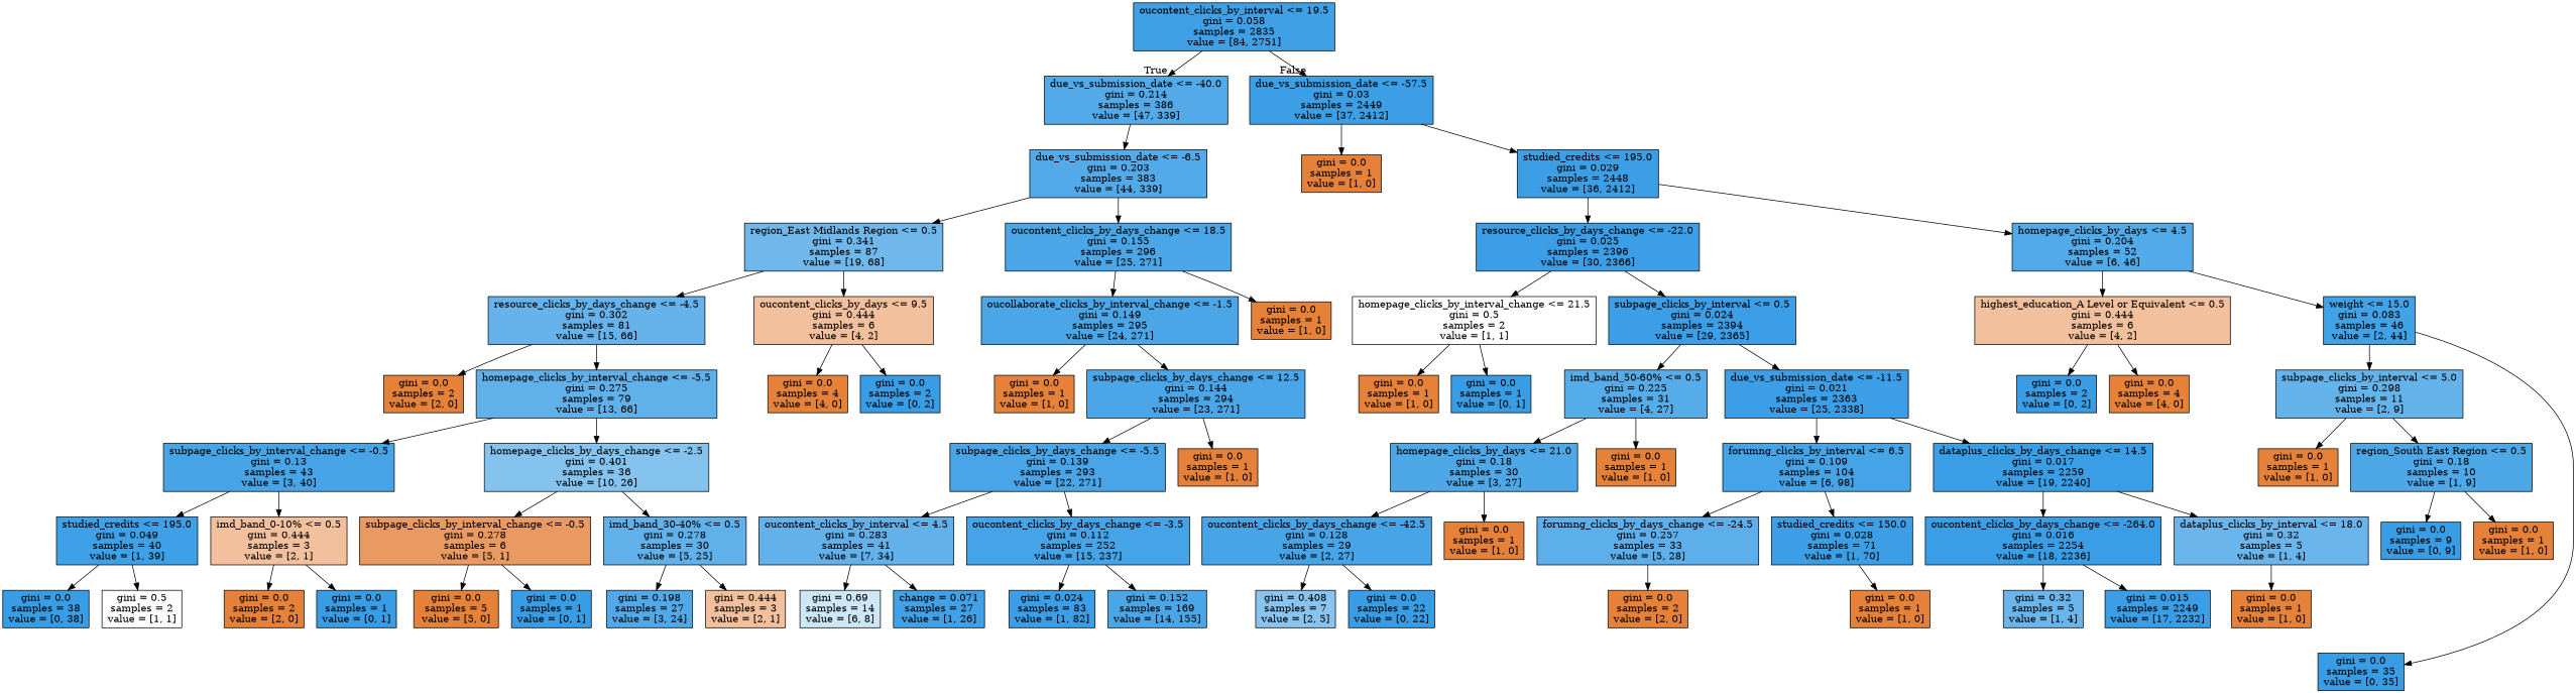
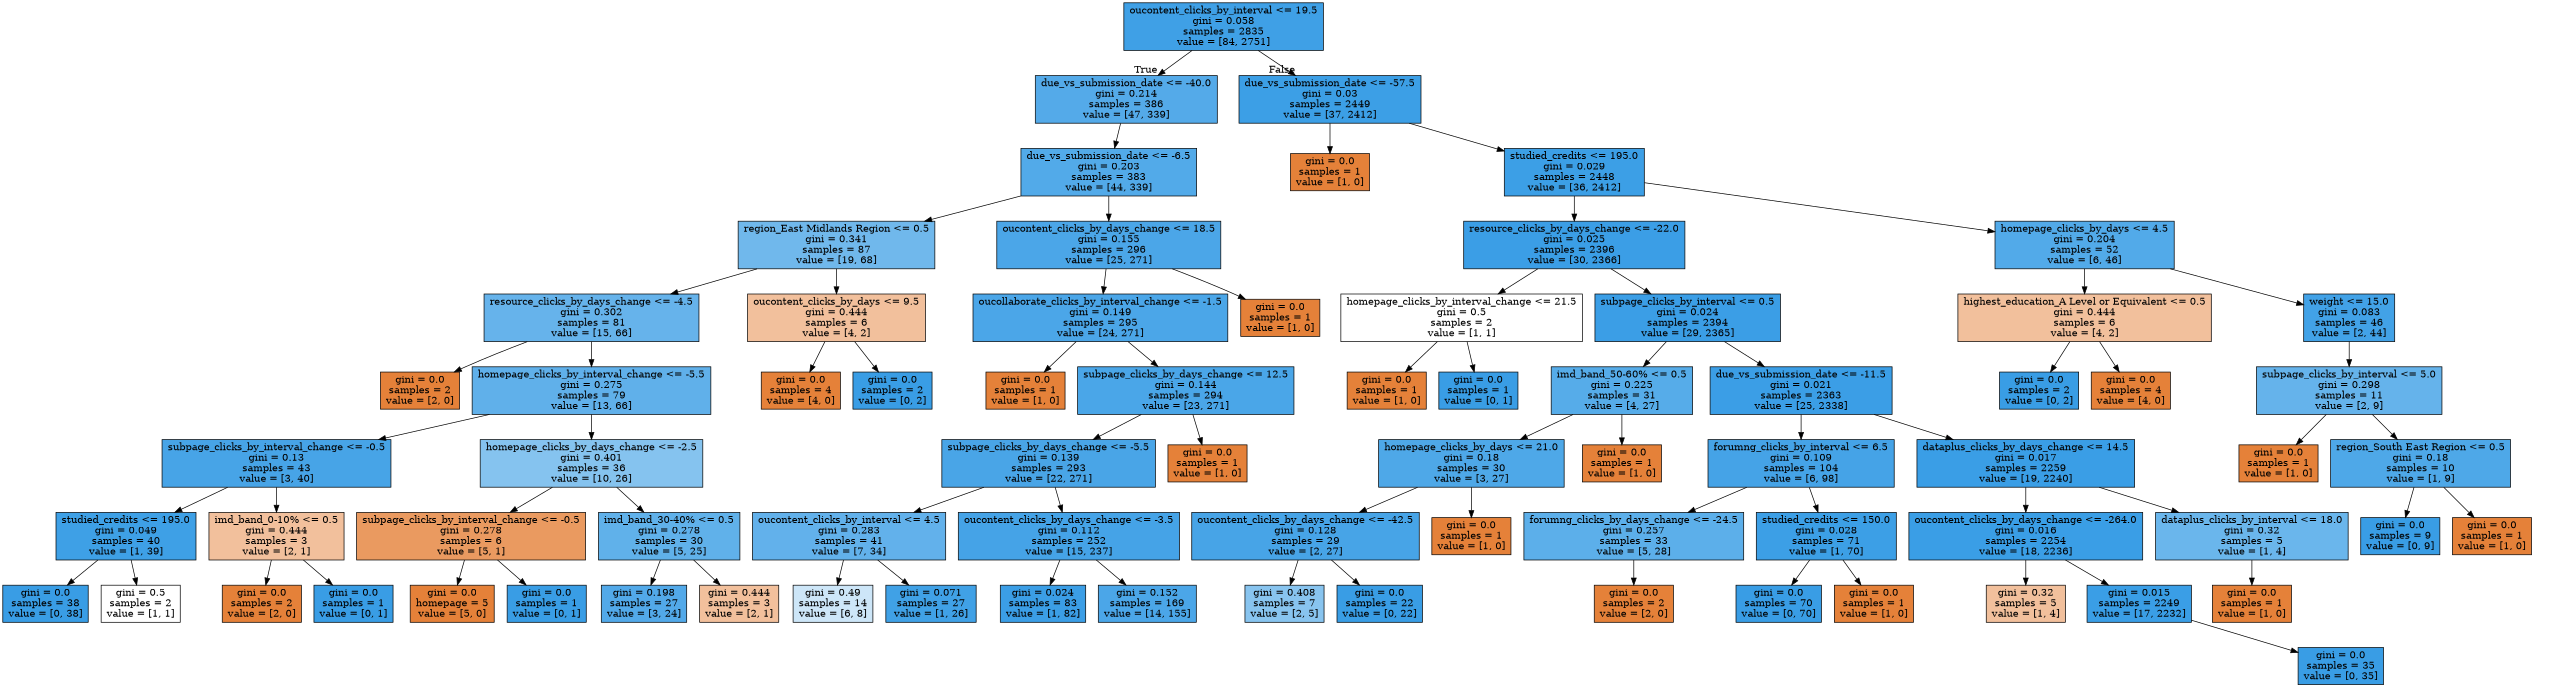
  digraph {
    node [color=black fillcolor="#e58139ff" shape=box style=filled]
    n1 [fillcolor="#399de5f7" label="oucontent_clicks_by_interval <= 19.5\ngini = 0.058\nsamples = 2835\nvalue = [84, 2751]"]
    n2 [fillcolor="#399de5dc" label="due_vs_submission_date <= -40.0\ngini = 0.214\nsamples = 386\nvalue = [47, 339]"]
    n3 [fillcolor="#399de5fb" label="due_vs_submission_date <= -57.5\ngini = 0.03\nsamples = 2449\nvalue = [37, 2412]"]
    n4 [fillcolor="#399de5de" label="due_vs_submission_date <= -6.5\ngini = 0.203\nsamples = 383\nvalue = [44, 339]"]
    n5 [label="gini = 0.0\nsamples = 1\nvalue = [1, 0]"]
    n6 [fillcolor="#399de5fb" label="studied_credits <= 195.0\ngini = 0.029\nsamples = 2448\nvalue = [36, 2412]"]
    n7 [fillcolor="#399de5b8" label="region_East Midlands Region <= 0.5\ngini = 0.341\nsamples = 87\nvalue = [19, 68]"]
    n8 [fillcolor="#399de5e7" label="oucontent_clicks_by_days_change <= 18.5\ngini = 0.155\nsamples = 296\nvalue = [25, 271]"]
    n9 [fillcolor="#399de5c5" label="resource_clicks_by_days_change <= -4.5\ngini = 0.302\nsamples = 81\nvalue = [15, 66]"]
    n10 [fillcolor="#e581397f" label="oucontent_clicks_by_days <= 9.5\ngini = 0.444\nsamples = 6\nvalue = [4, 2]"]
    n11 [fillcolor="#399de5e8" label="oucollaborate_clicks_by_interval_change <= -1.5\ngini = 0.149\nsamples = 295\nvalue = [24, 271]"]
    n12 [label="gini = 0.0\nsamples = 1\nvalue = [1, 0]"]
    n13 [label="gini = 0.0\nsamples = 2\nvalue = [2, 0]"]
    n14 [fillcolor="#399de5cd" label="homepage_clicks_by_interval_change <= -5.5\ngini = 0.275\nsamples = 79\nvalue = [13, 66]"]
    n15 [label="gini = 0.0\nsamples = 4\nvalue = [4, 0]"]
    n16 [fillcolor="#399de5ff" label="gini = 0.0\nsamples = 2\nvalue = [0, 2]"]
    n17 [fillcolor="#399de5ec" label="subpage_clicks_by_interval_change <= -0.5\ngini = 0.13\nsamples = 43\nvalue = [3, 40]"]
    n18 [fillcolor="#399de59d" label="homepage_clicks_by_days_change <= -2.5\ngini = 0.401\nsamples = 36\nvalue = [10, 26]"]
    n19 [fillcolor="#399de5f8" label="studied_credits <= 195.0\ngini = 0.049\nsamples = 40\nvalue = [1, 39]"]
    n20 [fillcolor="#e581397f" label="imd_band_0-10% <= 0.5\ngini = 0.444\nsamples = 3\nvalue = [2, 1]"]
    n21 [fillcolor="#e58139cc" label="subpage_clicks_by_interval_change <= -0.5\ngini = 0.278\nsamples = 6\nvalue = [5, 1]"]
    n22 [fillcolor="#399de5cc" label="imd_band_30-40% <= 0.5\ngini = 0.278\nsamples = 30\nvalue = [5, 25]"]
    n23 [fillcolor="#399de5ff" label="gini = 0.0\nsamples = 38\nvalue = [0, 38]"]
    n24 [fillcolor="#e5813900" label="gini = 0.5\nsamples = 2\nvalue = [1, 1]"]
    n25 [label="gini = 0.0\nsamples = 2\nvalue = [2, 0]"]
    n26 [fillcolor="#399de5ff" label="gini = 0.0\nsamples = 1\nvalue = [0, 1]"]
-   n27 [label="gini = 0.0\nsamples = 5\nvalue = [5, 0]"]
+   n27 [label="gini = 0.0\nhomepage = 5\nvalue = [5, 0]"]
    n28 [fillcolor="#399de5ff" label="gini = 0.0\nsamples = 1\nvalue = [0, 1]"]
    n29 [fillcolor="#399de5df" label="gini = 0.198\nsamples = 27\nvalue = [3, 24]"]
    n30 [fillcolor="#e581397f" label="gini = 0.444\nsamples = 3\nvalue = [2, 1]"]
    n31 [label="gini = 0.0\nsamples = 1\nvalue = [1, 0]"]
    n32 [fillcolor="#399de5e9" label="subpage_clicks_by_days_change <= 12.5\ngini = 0.144\nsamples = 294\nvalue = [23, 271]"]
    n33 [fillcolor="#399de5ea" label="subpage_clicks_by_days_change <= -5.5\ngini = 0.139\nsamples = 293\nvalue = [22, 271]"]
    n34 [label="gini = 0.0\nsamples = 1\nvalue = [1, 0]"]
    n35 [fillcolor="#399de5ca" label="oucontent_clicks_by_interval <= 4.5\ngini = 0.283\nsamples = 41\nvalue = [7, 34]"]
    n36 [fillcolor="#399de5ef" label="oucontent_clicks_by_days_change <= -3.5\ngini = 0.112\nsamples = 252\nvalue = [15, 237]"]
-   n37 [fillcolor="#399de540" label="gini = 0.69\nsamples = 14\nvalue = [6, 8]"]
-   n38 [fillcolor="#399de5f5" label="change = 0.071\nsamples = 27\nvalue = [1, 26]"]
+   n37 [fillcolor="#399de540" label="gini = 0.49\nsamples = 14\nvalue = [6, 8]"]
+   n38 [fillcolor="#399de5f5" label="gini = 0.071\nsamples = 27\nvalue = [1, 26]"]
    n39 [fillcolor="#399de5fc" label="gini = 0.024\nsamples = 83\nvalue = [1, 82]"]
    n40 [fillcolor="#399de5e8" label="gini = 0.152\nsamples = 169\nvalue = [14, 155]"]
    n41 [fillcolor="#399de5fc" label="resource_clicks_by_days_change <= -22.0\ngini = 0.025\nsamples = 2396\nvalue = [30, 2366]"]
    n42 [fillcolor="#399de5de" label="homepage_clicks_by_days <= 4.5\ngini = 0.204\nsamples = 52\nvalue = [6, 46]"]
    n43 [fillcolor="#e5813900" label="homepage_clicks_by_interval_change <= 21.5\ngini = 0.5\nsamples = 2\nvalue = [1, 1]"]
    n44 [fillcolor="#399de5fc" label="subpage_clicks_by_interval <= 0.5\ngini = 0.024\nsamples = 2394\nvalue = [29, 2365]"]
    n45 [fillcolor="#e581397f" label="highest_education_A Level or Equivalent <= 0.5\ngini = 0.444\nsamples = 6\nvalue = [4, 2]"]
    n46 [fillcolor="#399de5f3" label="weight <= 15.0\ngini = 0.083\nsamples = 46\nvalue = [2, 44]"]
    n47 [label="gini = 0.0\nsamples = 1\nvalue = [1, 0]"]
    n48 [fillcolor="#399de5ff" label="gini = 0.0\nsamples = 1\nvalue = [0, 1]"]
    n49 [fillcolor="#399de5d9" label="imd_band_50-60% <= 0.5\ngini = 0.225\nsamples = 31\nvalue = [4, 27]"]
    n50 [fillcolor="#399de5fc" label="due_vs_submission_date <= -11.5\ngini = 0.021\nsamples = 2363\nvalue = [25, 2338]"]
    n51 [fillcolor="#399de5e3" label="homepage_clicks_by_days <= 21.0\ngini = 0.18\nsamples = 30\nvalue = [3, 27]"]
    n52 [label="gini = 0.0\nsamples = 1\nvalue = [1, 0]"]
    n53 [fillcolor="#399de5ef" label="forumng_clicks_by_interval <= 6.5\ngini = 0.109\nsamples = 104\nvalue = [6, 98]"]
    n54 [fillcolor="#399de5fd" label="dataplus_clicks_by_days_change <= 14.5\ngini = 0.017\nsamples = 2259\nvalue = [19, 2240]"]
    n55 [fillcolor="#399de5ec" label="oucontent_clicks_by_days_change <= -42.5\ngini = 0.128\nsamples = 29\nvalue = [2, 27]"]
    n56 [label="gini = 0.0\nsamples = 1\nvalue = [1, 0]"]
    n57 [fillcolor="#399de599" label="gini = 0.408\nsamples = 7\nvalue = [2, 5]"]
    n58 [fillcolor="#399de5ff" label="gini = 0.0\nsamples = 22\nvalue = [0, 22]"]
    n59 [fillcolor="#399de5d1" label="forumng_clicks_by_days_change <= -24.5\ngini = 0.257\nsamples = 33\nvalue = [5, 28]"]
    n60 [fillcolor="#399de5fb" label="studied_credits <= 150.0\ngini = 0.028\nsamples = 71\nvalue = [1, 70]"]
    n61 [fillcolor="#399de5fd" label="oucontent_clicks_by_days_change <= -264.0\ngini = 0.016\nsamples = 2254\nvalue = [18, 2236]"]
    n62 [fillcolor="#399de5bf" label="dataplus_clicks_by_interval <= 18.0\ngini = 0.32\nsamples = 5\nvalue = [1, 4]"]
    n63 [label="gini = 0.0\nsamples = 2\nvalue = [2, 0]"]
+   n64 [fillcolor="#399de5ff" label="gini = 0.0\nsamples = 70\nvalue = [0, 70]"]
    n65 [label="gini = 0.0\nsamples = 1\nvalue = [1, 0]"]
-   n66 [fillcolor="#399de5bf" label="gini = 0.32\nsamples = 5\nvalue = [1, 4]"]
+   n66 [fillcolor="#e581397f" label="gini = 0.32\nsamples = 5\nvalue = [1, 4]"]
    n67 [fillcolor="#399de5fd" label="gini = 0.015\nsamples = 2249\nvalue = [17, 2232]"]
    n68 [label="gini = 0.0\nsamples = 1\nvalue = [1, 0]"]
    n69 [fillcolor="#399de5ff" label="gini = 0.0\nsamples = 2\nvalue = [0, 2]"]
    n70 [label="gini = 0.0\nsamples = 4\nvalue = [4, 0]"]
    n71 [fillcolor="#399de5c6" label="subpage_clicks_by_interval <= 5.0\ngini = 0.298\nsamples = 11\nvalue = [2, 9]"]
    n72 [fillcolor="#399de5ff" label="gini = 0.0\nsamples = 35\nvalue = [0, 35]"]
    n73 [label="gini = 0.0\nsamples = 1\nvalue = [1, 0]"]
    n74 [fillcolor="#399de5e3" label="region_South East Region <= 0.5\ngini = 0.18\nsamples = 10\nvalue = [1, 9]"]
    n75 [fillcolor="#399de5ff" label="gini = 0.0\nsamples = 9\nvalue = [0, 9]"]
    n76 [label="gini = 0.0\nsamples = 1\nvalue = [1, 0]"]
    n1 -> n2 [headlabel=True labelangle=45 labeldistance=2.5]
    n1 -> n3 [headlabel=False labelangle=-45 labeldistance=2.5]
    n2 -> n4
    n3 -> n5
    n3 -> n6
    n4 -> n7
    n4 -> n8
    n6 -> n41
    n6 -> n42
    n7 -> n9
    n7 -> n10
    n8 -> n11
    n8 -> n12
    n9 -> n13
    n9 -> n14
    n10 -> n15
    n10 -> n16
    n11 -> n31
    n11 -> n32
    n14 -> n17
    n14 -> n18
    n17 -> n19
    n17 -> n20
    n18 -> n21
    n18 -> n22
    n19 -> n23
    n19 -> n24
    n20 -> n25
    n20 -> n26
    n21 -> n27
    n21 -> n28
    n22 -> n29
    n22 -> n30
    n32 -> n33
    n32 -> n34
    n33 -> n35
    n33 -> n36
    n35 -> n37
    n35 -> n38
    n36 -> n39
    n36 -> n40
    n41 -> n43
    n41 -> n44
    n42 -> n45
    n42 -> n46
    n43 -> n47
    n43 -> n48
    n44 -> n49
    n44 -> n50
    n45 -> n69
    n45 -> n70
    n46 -> n71
-   n46 -> n72
+   n67 -> n72
    n49 -> n51
    n49 -> n52
    n50 -> n53
    n50 -> n54
    n51 -> n55
    n51 -> n56
    n53 -> n59
    n53 -> n60
    n54 -> n61
    n54 -> n62
    n55 -> n57
    n55 -> n58
    n59 -> n63
+   n60 -> n64
    n60 -> n65
    n61 -> n66
    n61 -> n67
    n62 -> n68
    n71 -> n73
    n71 -> n74
    n74 -> n75
    n74 -> n76
  }
